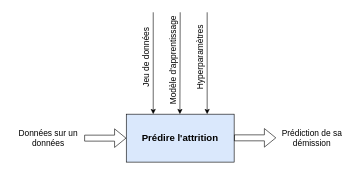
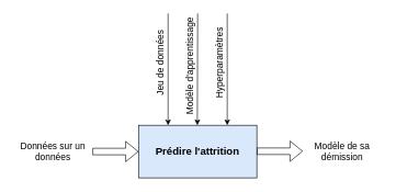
  <mxCell id="0" />
  <mxCell id="1" parent="0" />
  <mxCell id="2" value="Prédire l'attrition" style="rounded=0;whiteSpace=wrap;html=1;fontSize=16;fontStyle=1;fillColor=#dae8fc;" vertex="1" parent="1"><mxGeometry x="210" y="190" width="180" height="80" as="geometry" /></mxCell>
  <mxCell id="3" value="" style="endArrow=classic;html=1;fontSize=16;entryX=0.25;entryY=0;entryDx=0;entryDy=0;" edge="1" parent="1" target="2"><mxGeometry width="50" height="50" relative="1" as="geometry"><mxPoint x="255" y="20" as="sourcePoint" /><mxPoint x="250" y="80" as="targetPoint" /></mxGeometry></mxCell>
  <mxCell id="4" value="" style="endArrow=classic;html=1;fontSize=16;entryX=0.25;entryY=0;entryDx=0;entryDy=0;" edge="1" parent="1"><mxGeometry width="50" height="50" relative="1" as="geometry"><mxPoint x="300" y="20" as="sourcePoint" /><mxPoint x="299.5" y="190" as="targetPoint" /></mxGeometry></mxCell>
  <mxCell id="5" value="" style="endArrow=classic;html=1;fontSize=16;entryX=0.75;entryY=0;entryDx=0;entryDy=0;" edge="1" parent="1" target="2"><mxGeometry width="50" height="50" relative="1" as="geometry"><mxPoint x="345" y="20" as="sourcePoint" /><mxPoint x="370" y="110" as="targetPoint" /></mxGeometry></mxCell>
  <mxCell id="6" value="" style="endArrow=classic;html=1;fontSize=16;shape=flexArrow;entryX=0;entryY=0.5;entryDx=0;entryDy=0;" edge="1" parent="1" target="2"><mxGeometry width="50" height="50" relative="1" as="geometry"><mxPoint x="140" y="230" as="sourcePoint" /><mxPoint x="120" y="210" as="targetPoint" /></mxGeometry></mxCell>
  <mxCell id="7" value="" style="endArrow=classic;html=1;fontSize=16;shape=flexArrow;entryX=0;entryY=0.5;entryDx=0;entryDy=0;" edge="1" parent="1"><mxGeometry width="50" height="50" relative="1" as="geometry"><mxPoint x="390" y="229.5" as="sourcePoint" /><mxPoint x="460" y="229.5" as="targetPoint" /></mxGeometry></mxCell>
  <mxCell id="8" value="Données sur un données" style="text;html=1;strokeColor=none;fillColor=none;align=center;verticalAlign=middle;whiteSpace=wrap;rounded=0;fontSize=14;" vertex="1" parent="1"><mxGeometry x="20" y="220" width="120" height="20" as="geometry" /></mxCell>
- <mxCell id="9" value="Prédiction de sa démission" style="text;html=1;strokeColor=none;fillColor=none;align=center;verticalAlign=middle;whiteSpace=wrap;rounded=0;fontSize=14;" vertex="1" parent="1"><mxGeometry x="460" y="220" width="120" height="20" as="geometry" /></mxCell>
+ <mxCell id="9" value="Modèle de sa démission" style="text;html=1;strokeColor=none;fillColor=none;align=center;verticalAlign=middle;whiteSpace=wrap;rounded=0;fontSize=14;" vertex="1" parent="1"><mxGeometry x="460" y="220" width="120" height="20" as="geometry" /></mxCell>
  <mxCell id="10" value="Jeu de données" style="text;html=1;strokeColor=none;fillColor=none;align=center;verticalAlign=middle;whiteSpace=wrap;rounded=0;fontSize=14;horizontal=0;" vertex="1" parent="1"><mxGeometry x="236" y="30" width="16" height="130" as="geometry" /></mxCell>
  <mxCell id="11" value="Modèle d'apprentissage" style="text;html=1;strokeColor=none;fillColor=none;align=center;verticalAlign=middle;whiteSpace=wrap;rounded=0;fontSize=14;horizontal=0;" vertex="1" parent="1"><mxGeometry x="280" y="20" width="16" height="160" as="geometry" /></mxCell>
  <mxCell id="12" value="Hyperparamètres" style="text;html=1;strokeColor=none;fillColor=none;align=center;verticalAlign=middle;whiteSpace=wrap;rounded=0;fontSize=14;horizontal=0;" vertex="1" parent="1"><mxGeometry x="326" y="30" width="16" height="130" as="geometry" /></mxCell>
